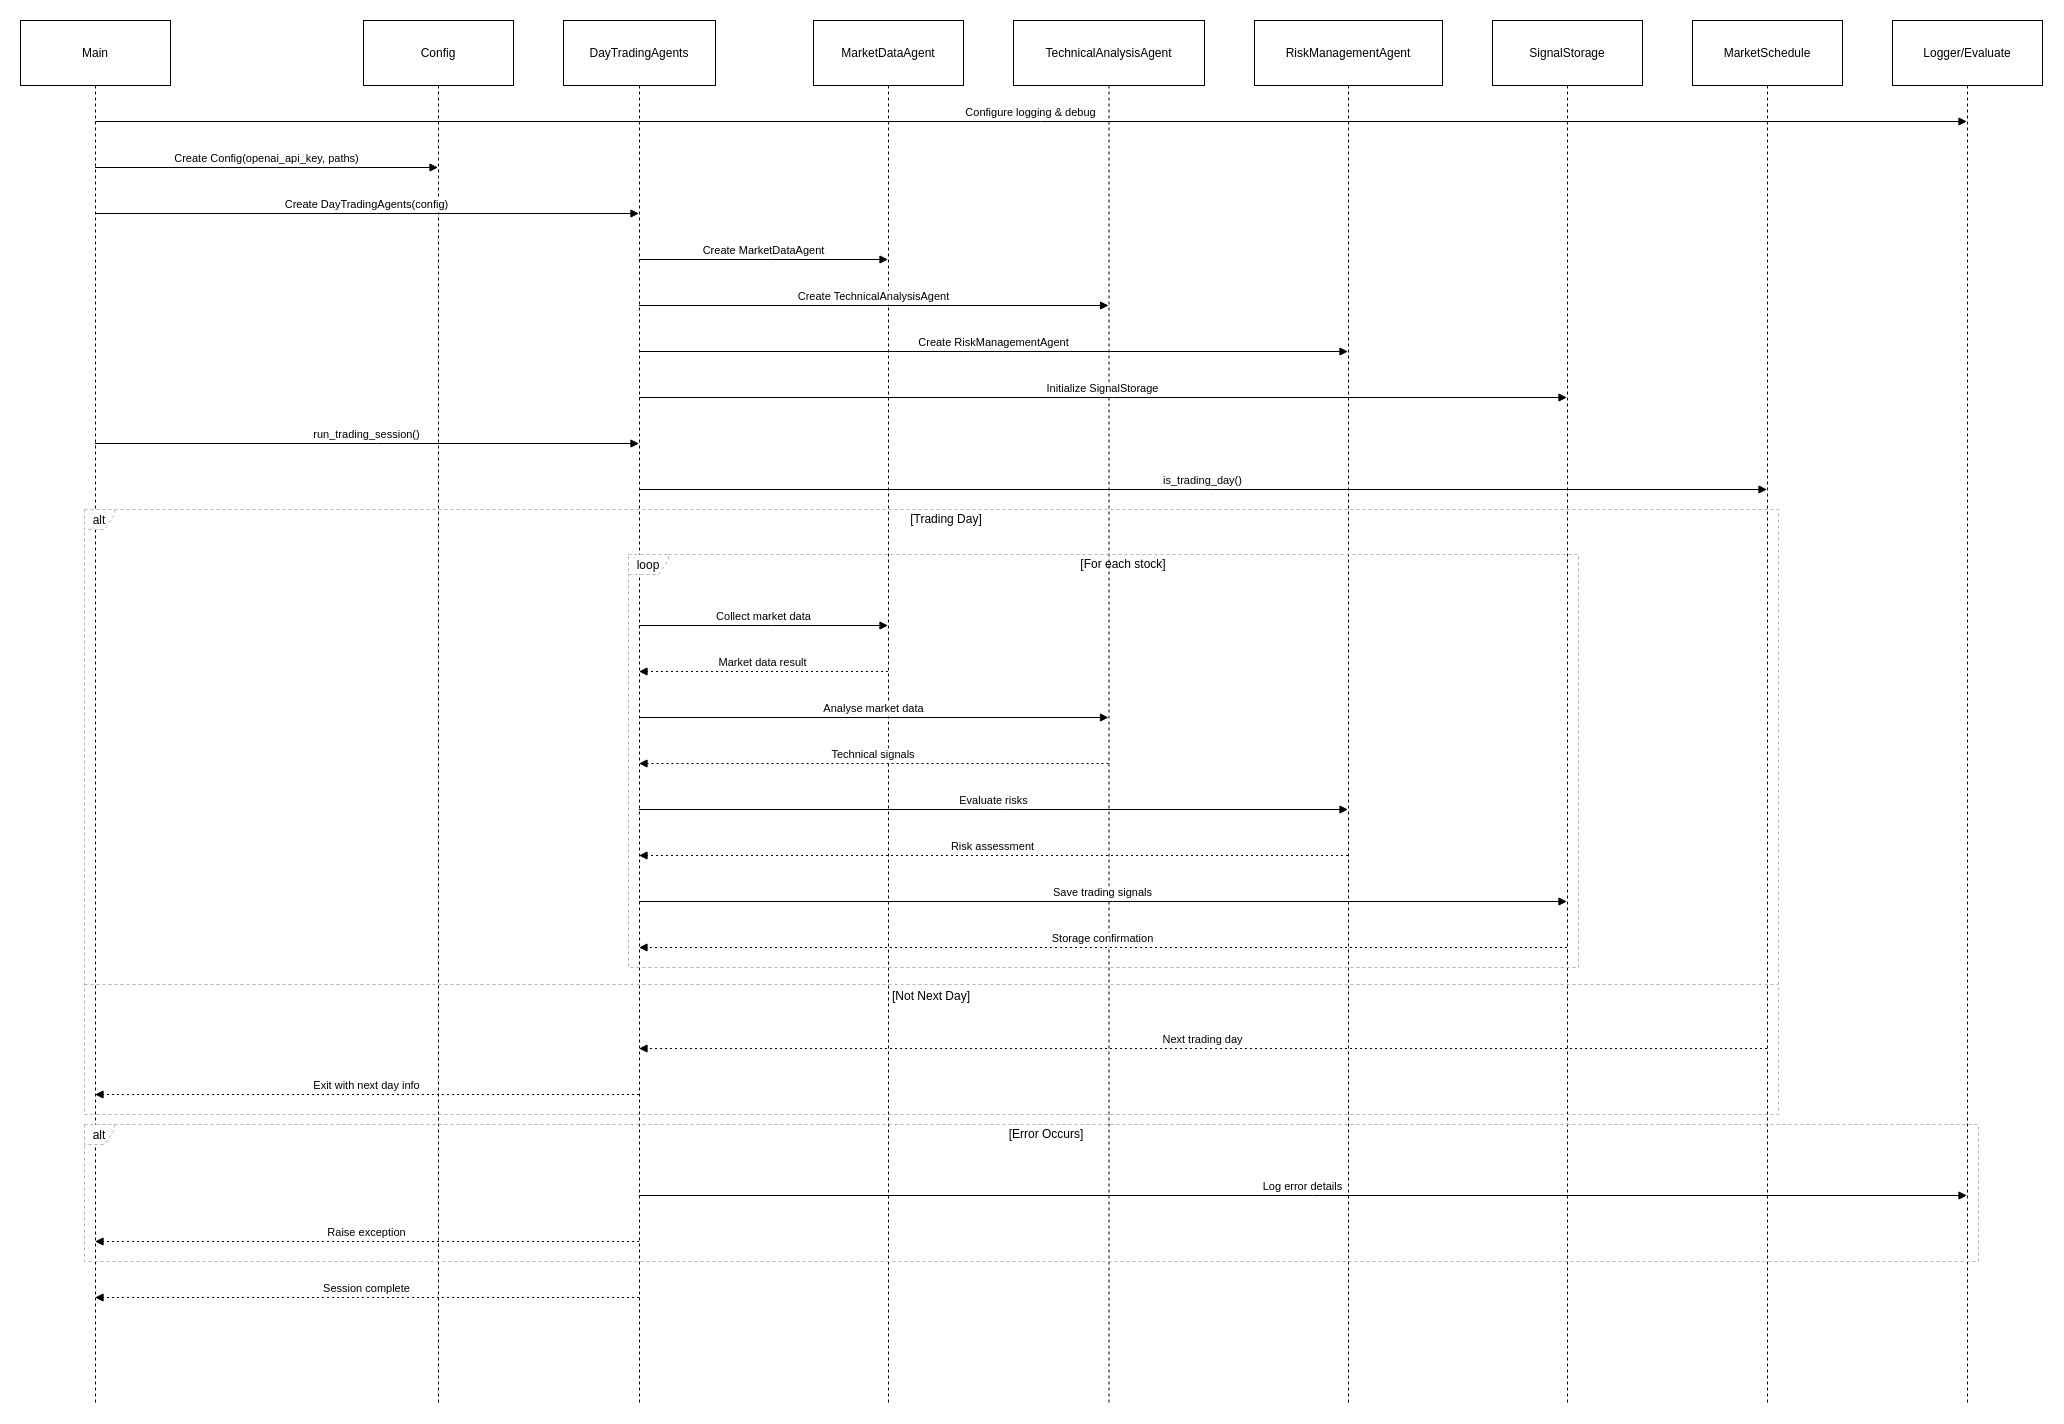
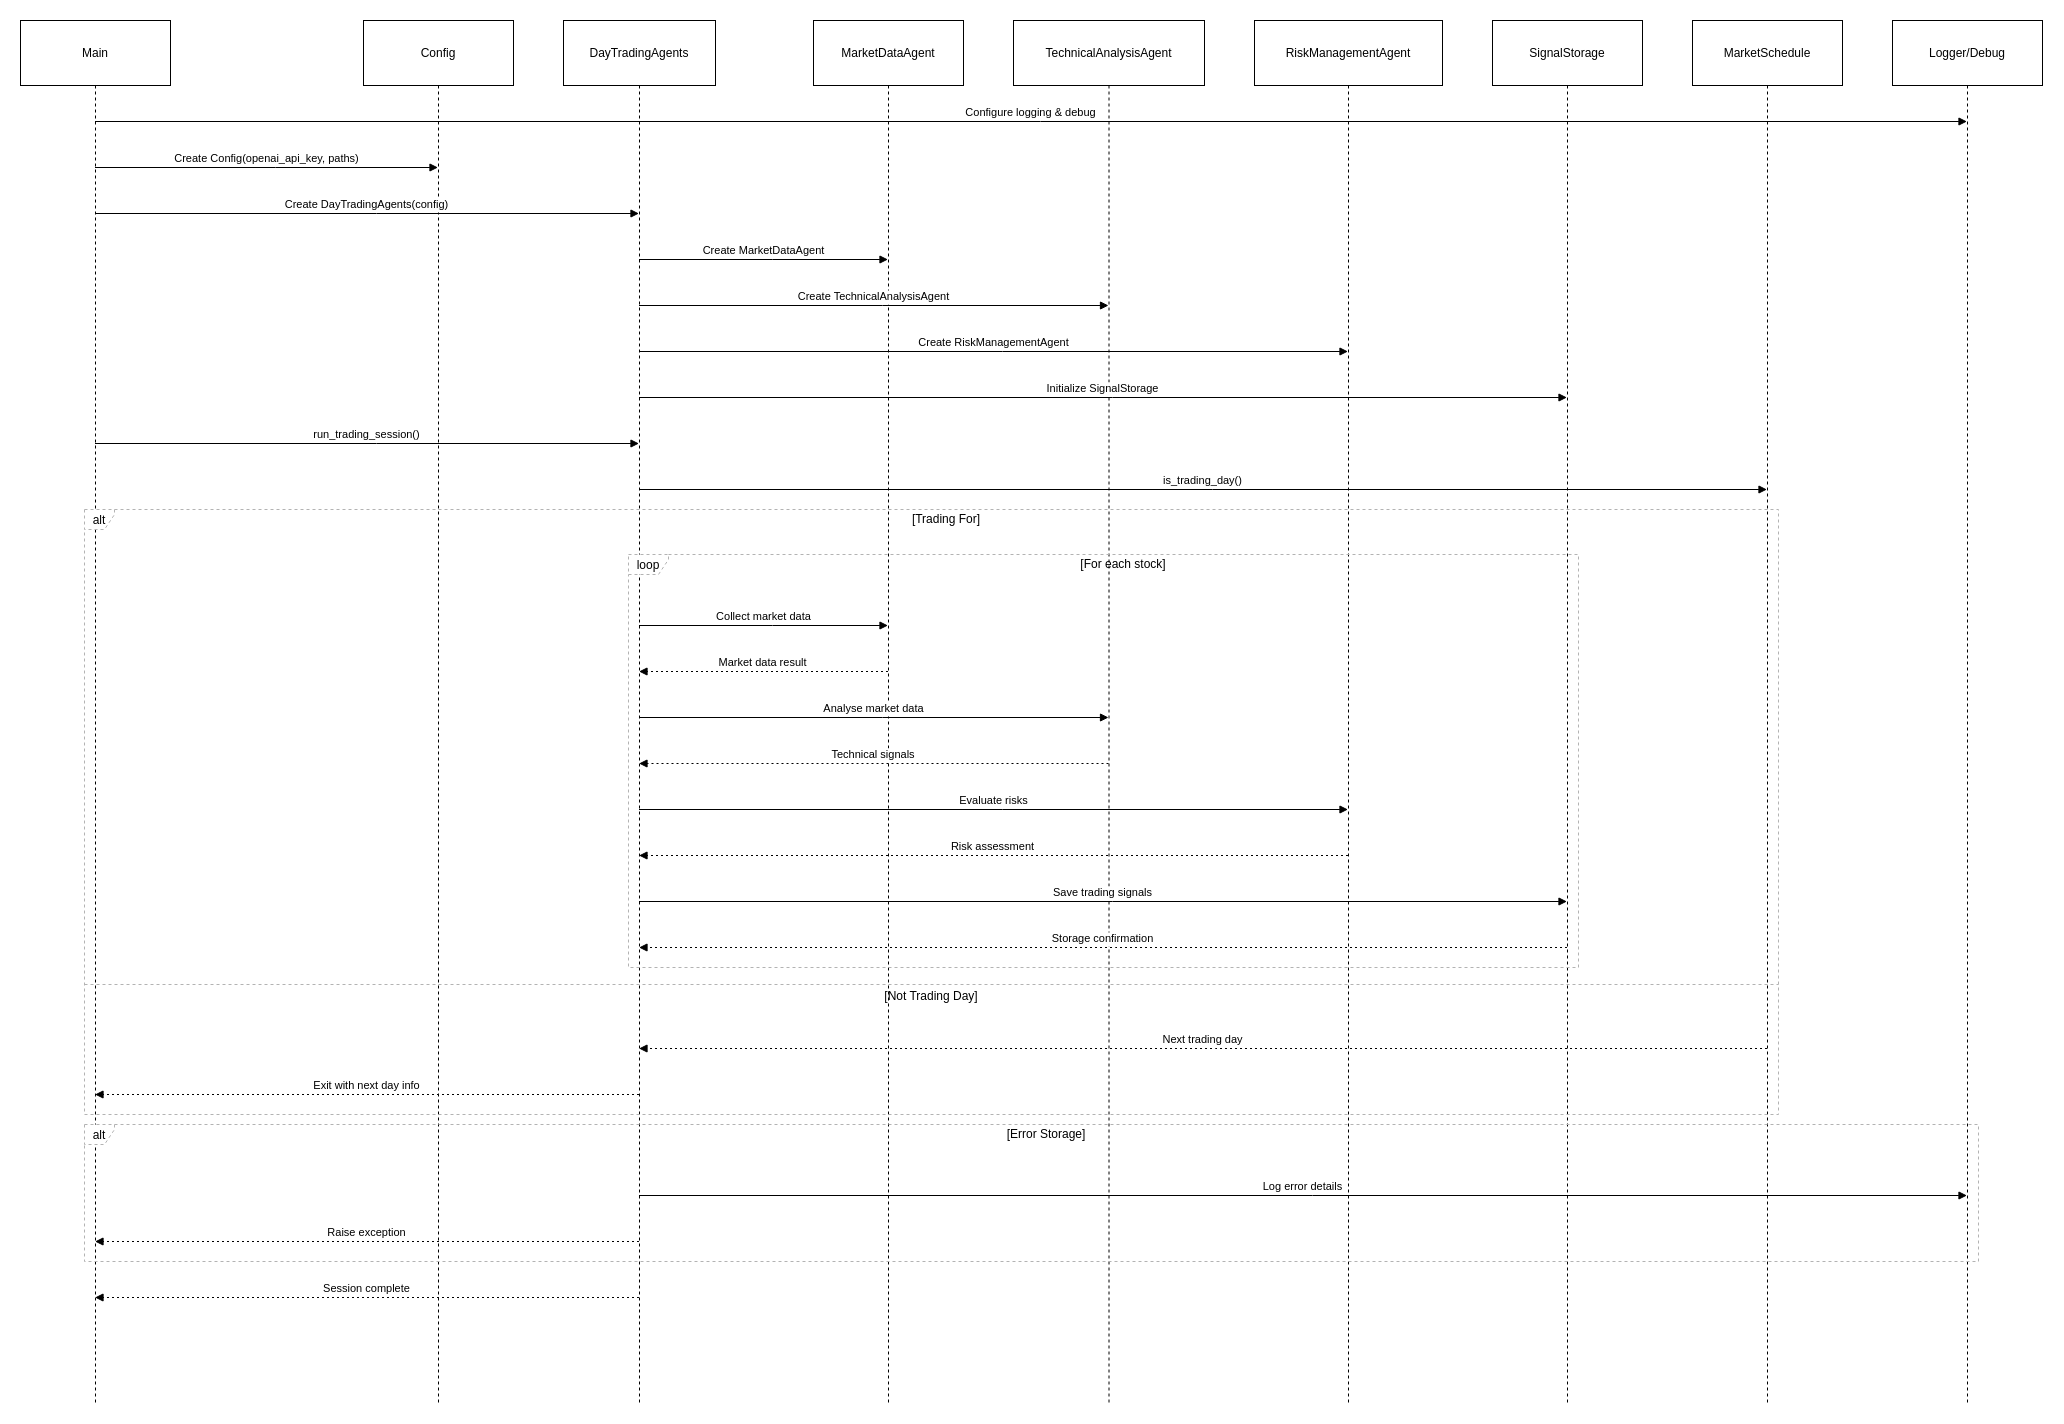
  <mxCell id="0" />
  <mxCell id="1" parent="0" />
  <mxCell id="2" value="Main" style="shape=umlLifeline;perimeter=lifelinePerimeter;whiteSpace=wrap;container=1;dropTarget=0;collapsible=0;recursiveResize=0;outlineConnect=0;portConstraint=eastwest;newEdgeStyle={&quot;edgeStyle&quot;:&quot;elbowEdgeStyle&quot;,&quot;elbow&quot;:&quot;vertical&quot;,&quot;curved&quot;:0,&quot;rounded&quot;:0};size=65;" vertex="1" parent="1"><mxGeometry x="20" y="20" width="150" height="1382" as="geometry" /></mxCell>
  <mxCell id="3" value="Config" style="shape=umlLifeline;perimeter=lifelinePerimeter;whiteSpace=wrap;container=1;dropTarget=0;collapsible=0;recursiveResize=0;outlineConnect=0;portConstraint=eastwest;newEdgeStyle={&quot;edgeStyle&quot;:&quot;elbowEdgeStyle&quot;,&quot;elbow&quot;:&quot;vertical&quot;,&quot;curved&quot;:0,&quot;rounded&quot;:0};size=65;" vertex="1" parent="1"><mxGeometry x="363" y="20" width="150" height="1382" as="geometry" /></mxCell>
  <mxCell id="4" value="DayTradingAgents" style="shape=umlLifeline;perimeter=lifelinePerimeter;whiteSpace=wrap;container=1;dropTarget=0;collapsible=0;recursiveResize=0;outlineConnect=0;portConstraint=eastwest;newEdgeStyle={&quot;edgeStyle&quot;:&quot;elbowEdgeStyle&quot;,&quot;elbow&quot;:&quot;vertical&quot;,&quot;curved&quot;:0,&quot;rounded&quot;:0};size=65;" vertex="1" parent="1"><mxGeometry x="563" y="20" width="152" height="1382" as="geometry" /></mxCell>
  <mxCell id="5" value="MarketDataAgent" style="shape=umlLifeline;perimeter=lifelinePerimeter;whiteSpace=wrap;container=1;dropTarget=0;collapsible=0;recursiveResize=0;outlineConnect=0;portConstraint=eastwest;newEdgeStyle={&quot;edgeStyle&quot;:&quot;elbowEdgeStyle&quot;,&quot;elbow&quot;:&quot;vertical&quot;,&quot;curved&quot;:0,&quot;rounded&quot;:0};size=65;" vertex="1" parent="1"><mxGeometry x="813" y="20" width="150" height="1382" as="geometry" /></mxCell>
  <mxCell id="6" value="TechnicalAnalysisAgent" style="shape=umlLifeline;perimeter=lifelinePerimeter;whiteSpace=wrap;container=1;dropTarget=0;collapsible=0;recursiveResize=0;outlineConnect=0;portConstraint=eastwest;newEdgeStyle={&quot;edgeStyle&quot;:&quot;elbowEdgeStyle&quot;,&quot;elbow&quot;:&quot;vertical&quot;,&quot;curved&quot;:0,&quot;rounded&quot;:0};size=65;" vertex="1" parent="1"><mxGeometry x="1013" y="20" width="191" height="1382" as="geometry" /></mxCell>
  <mxCell id="7" value="RiskManagementAgent" style="shape=umlLifeline;perimeter=lifelinePerimeter;whiteSpace=wrap;container=1;dropTarget=0;collapsible=0;recursiveResize=0;outlineConnect=0;portConstraint=eastwest;newEdgeStyle={&quot;edgeStyle&quot;:&quot;elbowEdgeStyle&quot;,&quot;elbow&quot;:&quot;vertical&quot;,&quot;curved&quot;:0,&quot;rounded&quot;:0};size=65;" vertex="1" parent="1"><mxGeometry x="1254" y="20" width="188" height="1382" as="geometry" /></mxCell>
  <mxCell id="8" value="SignalStorage" style="shape=umlLifeline;perimeter=lifelinePerimeter;whiteSpace=wrap;container=1;dropTarget=0;collapsible=0;recursiveResize=0;outlineConnect=0;portConstraint=eastwest;newEdgeStyle={&quot;edgeStyle&quot;:&quot;elbowEdgeStyle&quot;,&quot;elbow&quot;:&quot;vertical&quot;,&quot;curved&quot;:0,&quot;rounded&quot;:0};size=65;" vertex="1" parent="1"><mxGeometry x="1492" y="20" width="150" height="1382" as="geometry" /></mxCell>
  <mxCell id="9" value="MarketSchedule" style="shape=umlLifeline;perimeter=lifelinePerimeter;whiteSpace=wrap;container=1;dropTarget=0;collapsible=0;recursiveResize=0;outlineConnect=0;portConstraint=eastwest;newEdgeStyle={&quot;edgeStyle&quot;:&quot;elbowEdgeStyle&quot;,&quot;elbow&quot;:&quot;vertical&quot;,&quot;curved&quot;:0,&quot;rounded&quot;:0};size=65;" vertex="1" parent="1"><mxGeometry x="1692" y="20" width="150" height="1382" as="geometry" /></mxCell>
- <mxCell id="10" value="Logger/Evaluate" style="shape=umlLifeline;perimeter=lifelinePerimeter;whiteSpace=wrap;container=1;dropTarget=0;collapsible=0;recursiveResize=0;outlineConnect=0;portConstraint=eastwest;newEdgeStyle={&quot;edgeStyle&quot;:&quot;elbowEdgeStyle&quot;,&quot;elbow&quot;:&quot;vertical&quot;,&quot;curved&quot;:0,&quot;rounded&quot;:0};size=65;" vertex="1" parent="1"><mxGeometry x="1892" y="20" width="150" height="1382" as="geometry" /></mxCell>
+ <mxCell id="10" value="Logger/Debug" style="shape=umlLifeline;perimeter=lifelinePerimeter;whiteSpace=wrap;container=1;dropTarget=0;collapsible=0;recursiveResize=0;outlineConnect=0;portConstraint=eastwest;newEdgeStyle={&quot;edgeStyle&quot;:&quot;elbowEdgeStyle&quot;,&quot;elbow&quot;:&quot;vertical&quot;,&quot;curved&quot;:0,&quot;rounded&quot;:0};size=65;" vertex="1" parent="1"><mxGeometry x="1892" y="20" width="150" height="1382" as="geometry" /></mxCell>
  <mxCell id="11" value="loop" style="shape=umlFrame;dashed=1;pointerEvents=0;dropTarget=0;strokeColor=#B3B3B3;height=20;width=40" vertex="1" parent="1"><mxGeometry x="628" y="554" width="950" height="413" as="geometry" /></mxCell>
  <mxCell id="12" value="[For each stock]" style="text;strokeColor=none;fillColor=none;align=center;verticalAlign=middle;whiteSpace=wrap;" vertex="1" parent="11"><mxGeometry x="40" width="910" height="20" as="geometry" /></mxCell>
  <mxCell id="13" value="alt" style="shape=umlFrame;dashed=1;pointerEvents=0;dropTarget=0;strokeColor=#B3B3B3;height=20;width=30" vertex="1" parent="1"><mxGeometry x="84" y="509" width="1694" height="605" as="geometry" /></mxCell>
- <mxCell id="14" value="[Trading Day]" style="text;strokeColor=none;fillColor=none;align=center;verticalAlign=middle;whiteSpace=wrap;" vertex="1" parent="13"><mxGeometry x="30" width="1664" height="20" as="geometry" /></mxCell>
- <mxCell id="15" value="[Not Next Day]" style="shape=line;dashed=1;whiteSpace=wrap;verticalAlign=top;labelPosition=center;verticalLabelPosition=middle;align=center;strokeColor=#B3B3B3;" vertex="1" parent="13"><mxGeometry y="473" width="1694" height="4" as="geometry" /></mxCell>
+ <mxCell id="14" value="[Trading For]" style="text;strokeColor=none;fillColor=none;align=center;verticalAlign=middle;whiteSpace=wrap;" vertex="1" parent="13"><mxGeometry x="30" width="1664" height="20" as="geometry" /></mxCell>
+ <mxCell id="15" value="[Not Trading Day]" style="shape=line;dashed=1;whiteSpace=wrap;verticalAlign=top;labelPosition=center;verticalLabelPosition=middle;align=center;strokeColor=#B3B3B3;" vertex="1" parent="13"><mxGeometry y="473" width="1694" height="4" as="geometry" /></mxCell>
  <mxCell id="16" value="alt" style="shape=umlFrame;dashed=1;pointerEvents=0;dropTarget=0;strokeColor=#B3B3B3;height=20;width=30" vertex="1" parent="1"><mxGeometry x="84" y="1124" width="1894" height="137" as="geometry" /></mxCell>
- <mxCell id="17" value="[Error Occurs]" style="text;strokeColor=none;fillColor=none;align=center;verticalAlign=middle;whiteSpace=wrap;" vertex="1" parent="16"><mxGeometry x="30" width="1864" height="20" as="geometry" /></mxCell>
+ <mxCell id="17" value="[Error Storage]" style="text;strokeColor=none;fillColor=none;align=center;verticalAlign=middle;whiteSpace=wrap;" vertex="1" parent="16"><mxGeometry x="30" width="1864" height="20" as="geometry" /></mxCell>
  <mxCell id="18" value="Configure logging &amp; debug" style="verticalAlign=bottom;edgeStyle=elbowEdgeStyle;elbow=vertical;curved=0;rounded=0;endArrow=block;" edge="1" parent="1" source="2" target="10"><mxGeometry relative="1" as="geometry"><Array as="points"><mxPoint x="1040" y="121" /></Array></mxGeometry></mxCell>
  <mxCell id="19" value="Create Config(openai_api_key, paths)" style="verticalAlign=bottom;edgeStyle=elbowEdgeStyle;elbow=vertical;curved=0;rounded=0;endArrow=block;" edge="1" parent="1" source="2" target="3"><mxGeometry relative="1" as="geometry"><Array as="points"><mxPoint x="275" y="167" /></Array></mxGeometry></mxCell>
  <mxCell id="20" value="Create DayTradingAgents(config)" style="verticalAlign=bottom;edgeStyle=elbowEdgeStyle;elbow=vertical;curved=0;rounded=0;endArrow=block;" edge="1" parent="1" source="2" target="4"><mxGeometry relative="1" as="geometry"><Array as="points"><mxPoint x="376" y="213" /></Array></mxGeometry></mxCell>
  <mxCell id="21" value="Create MarketDataAgent" style="verticalAlign=bottom;edgeStyle=elbowEdgeStyle;elbow=vertical;curved=0;rounded=0;endArrow=block;" edge="1" parent="1" source="4" target="5"><mxGeometry relative="1" as="geometry"><Array as="points"><mxPoint x="772" y="259" /></Array></mxGeometry></mxCell>
  <mxCell id="22" value="Create TechnicalAnalysisAgent" style="verticalAlign=bottom;edgeStyle=elbowEdgeStyle;elbow=vertical;curved=0;rounded=0;endArrow=block;" edge="1" parent="1" source="4" target="6"><mxGeometry relative="1" as="geometry"><Array as="points"><mxPoint x="882" y="305" /></Array></mxGeometry></mxCell>
  <mxCell id="23" value="Create RiskManagementAgent" style="verticalAlign=bottom;edgeStyle=elbowEdgeStyle;elbow=vertical;curved=0;rounded=0;endArrow=block;" edge="1" parent="1" source="4" target="7"><mxGeometry relative="1" as="geometry"><Array as="points"><mxPoint x="1002" y="351" /></Array></mxGeometry></mxCell>
  <mxCell id="24" value="Initialize SignalStorage" style="verticalAlign=bottom;edgeStyle=elbowEdgeStyle;elbow=vertical;curved=0;rounded=0;endArrow=block;" edge="1" parent="1" source="4" target="8"><mxGeometry relative="1" as="geometry"><Array as="points"><mxPoint x="1112" y="397" /></Array></mxGeometry></mxCell>
  <mxCell id="25" value="run_trading_session()" style="verticalAlign=bottom;edgeStyle=elbowEdgeStyle;elbow=vertical;curved=0;rounded=0;endArrow=block;" edge="1" parent="1" source="2" target="4"><mxGeometry relative="1" as="geometry"><Array as="points"><mxPoint x="376" y="443" /></Array></mxGeometry></mxCell>
  <mxCell id="26" value="is_trading_day()" style="verticalAlign=bottom;edgeStyle=elbowEdgeStyle;elbow=vertical;curved=0;rounded=0;endArrow=block;" edge="1" parent="1" source="4" target="9"><mxGeometry relative="1" as="geometry"><Array as="points"><mxPoint x="1212" y="489" /></Array></mxGeometry></mxCell>
  <mxCell id="27" value="Collect market data" style="verticalAlign=bottom;edgeStyle=elbowEdgeStyle;elbow=vertical;curved=0;rounded=0;endArrow=block;" edge="1" parent="1" source="4" target="5"><mxGeometry relative="1" as="geometry"><Array as="points"><mxPoint x="772" y="625" /></Array></mxGeometry></mxCell>
  <mxCell id="28" value="Market data result" style="verticalAlign=bottom;edgeStyle=elbowEdgeStyle;elbow=vertical;curved=0;rounded=0;dashed=1;dashPattern=2 3;endArrow=block;" edge="1" parent="1" source="5" target="4"><mxGeometry relative="1" as="geometry"><Array as="points"><mxPoint x="775" y="671" /></Array></mxGeometry></mxCell>
  <mxCell id="29" value="Analyse market data" style="verticalAlign=bottom;edgeStyle=elbowEdgeStyle;elbow=vertical;curved=0;rounded=0;endArrow=block;" edge="1" parent="1" source="4" target="6"><mxGeometry relative="1" as="geometry"><Array as="points"><mxPoint x="882" y="717" /></Array></mxGeometry></mxCell>
  <mxCell id="30" value="Technical signals" style="verticalAlign=bottom;edgeStyle=elbowEdgeStyle;elbow=vertical;curved=0;rounded=0;dashed=1;dashPattern=2 3;endArrow=block;" edge="1" parent="1" source="6" target="4"><mxGeometry relative="1" as="geometry"><Array as="points"><mxPoint x="885" y="763" /></Array></mxGeometry></mxCell>
  <mxCell id="31" value="Evaluate risks" style="verticalAlign=bottom;edgeStyle=elbowEdgeStyle;elbow=vertical;curved=0;rounded=0;endArrow=block;" edge="1" parent="1" source="4" target="7"><mxGeometry relative="1" as="geometry"><Array as="points"><mxPoint x="1002" y="809" /></Array></mxGeometry></mxCell>
  <mxCell id="32" value="Risk assessment" style="verticalAlign=bottom;edgeStyle=elbowEdgeStyle;elbow=vertical;curved=0;rounded=0;dashed=1;dashPattern=2 3;endArrow=block;" edge="1" parent="1" source="7" target="4"><mxGeometry relative="1" as="geometry"><Array as="points"><mxPoint x="1005" y="855" /></Array></mxGeometry></mxCell>
  <mxCell id="33" value="Save trading signals" style="verticalAlign=bottom;edgeStyle=elbowEdgeStyle;elbow=vertical;curved=0;rounded=0;endArrow=block;" edge="1" parent="1" source="4" target="8"><mxGeometry relative="1" as="geometry"><Array as="points"><mxPoint x="1112" y="901" /></Array></mxGeometry></mxCell>
  <mxCell id="34" value="Storage confirmation" style="verticalAlign=bottom;edgeStyle=elbowEdgeStyle;elbow=vertical;curved=0;rounded=0;dashed=1;dashPattern=2 3;endArrow=block;" edge="1" parent="1" source="8" target="4"><mxGeometry relative="1" as="geometry"><Array as="points"><mxPoint x="1115" y="947" /></Array></mxGeometry></mxCell>
  <mxCell id="35" value="Next trading day" style="verticalAlign=bottom;edgeStyle=elbowEdgeStyle;elbow=vertical;curved=0;rounded=0;dashed=1;dashPattern=2 3;endArrow=block;" edge="1" parent="1" source="9" target="4"><mxGeometry relative="1" as="geometry"><Array as="points"><mxPoint x="1215" y="1048" /></Array></mxGeometry></mxCell>
  <mxCell id="36" value="Exit with next day info" style="verticalAlign=bottom;edgeStyle=elbowEdgeStyle;elbow=vertical;curved=0;rounded=0;dashed=1;dashPattern=2 3;endArrow=block;" edge="1" parent="1" source="4" target="2"><mxGeometry relative="1" as="geometry"><Array as="points"><mxPoint x="379" y="1094" /></Array></mxGeometry></mxCell>
  <mxCell id="37" value="Log error details" style="verticalAlign=bottom;edgeStyle=elbowEdgeStyle;elbow=vertical;curved=0;rounded=0;endArrow=block;" edge="1" parent="1" source="4" target="10"><mxGeometry relative="1" as="geometry"><Array as="points"><mxPoint x="1312" y="1195" /></Array></mxGeometry></mxCell>
  <mxCell id="38" value="Raise exception" style="verticalAlign=bottom;edgeStyle=elbowEdgeStyle;elbow=vertical;curved=0;rounded=0;dashed=1;dashPattern=2 3;endArrow=block;" edge="1" parent="1" source="4" target="2"><mxGeometry relative="1" as="geometry"><Array as="points"><mxPoint x="379" y="1241" /></Array></mxGeometry></mxCell>
  <mxCell id="39" value="Session complete" style="verticalAlign=bottom;edgeStyle=elbowEdgeStyle;elbow=vertical;curved=0;rounded=0;dashed=1;dashPattern=2 3;endArrow=block;" edge="1" parent="1" source="4" target="2"><mxGeometry relative="1" as="geometry"><Array as="points"><mxPoint x="379" y="1297" /></Array></mxGeometry></mxCell>
